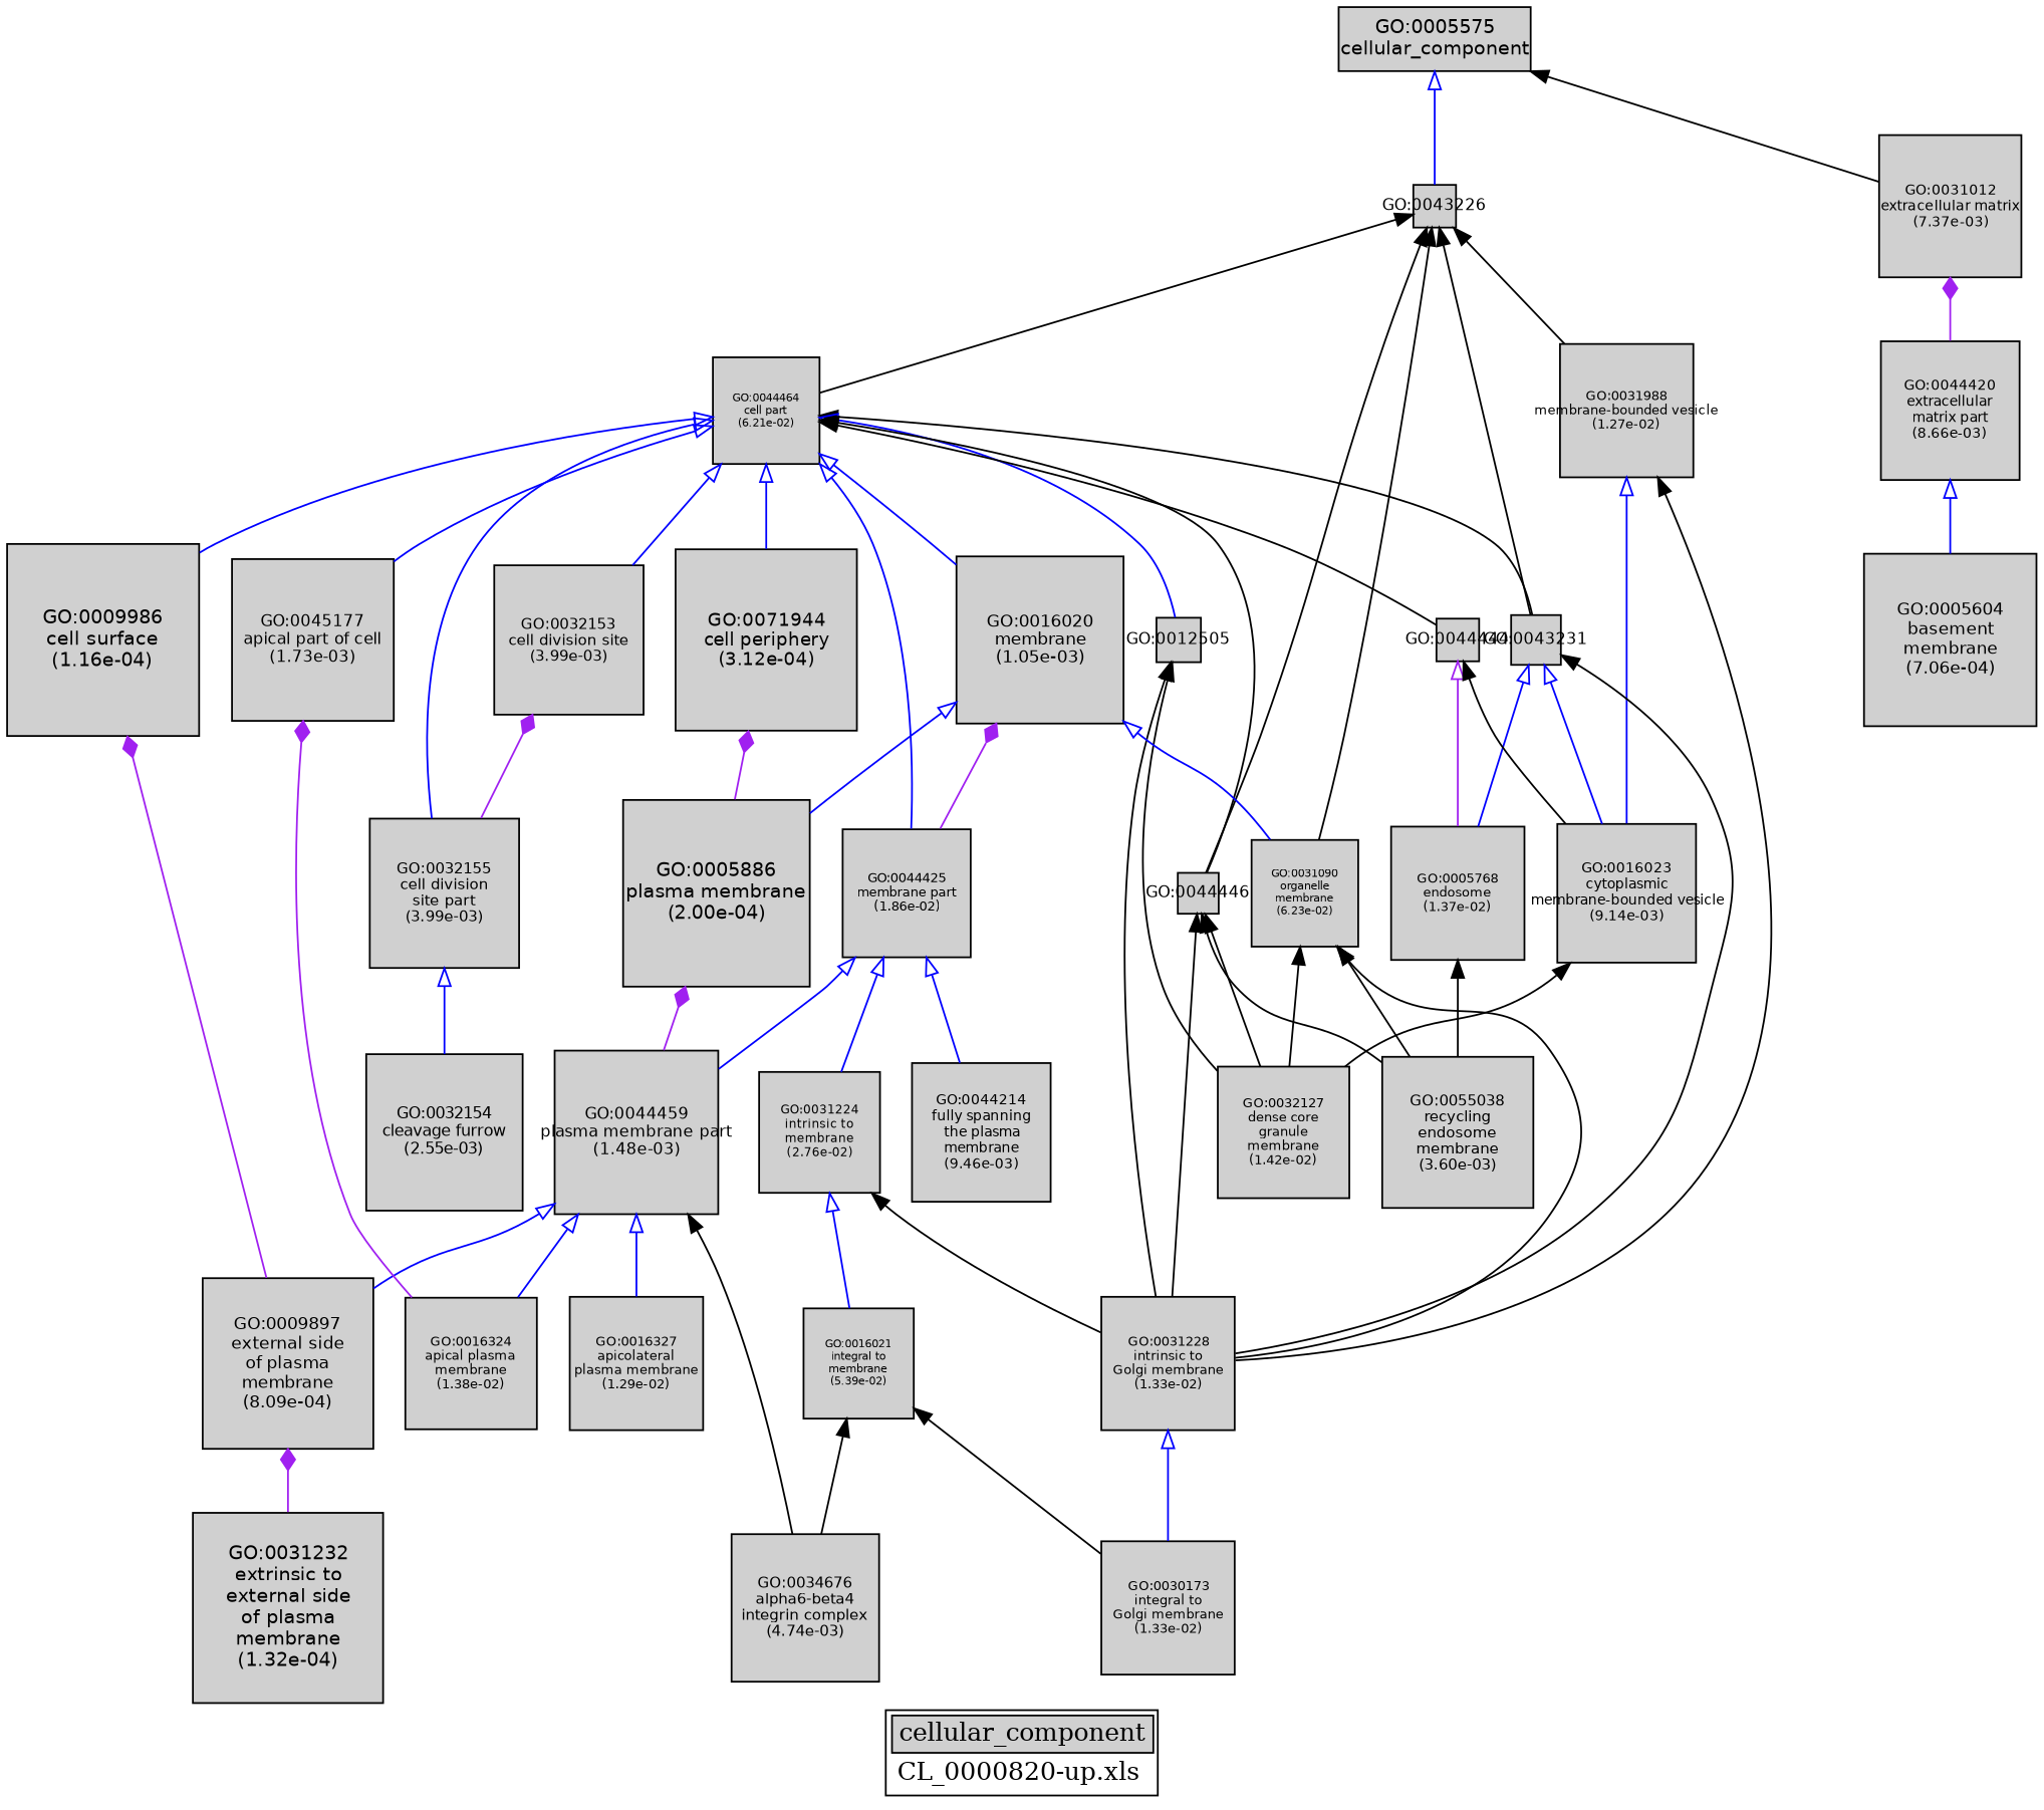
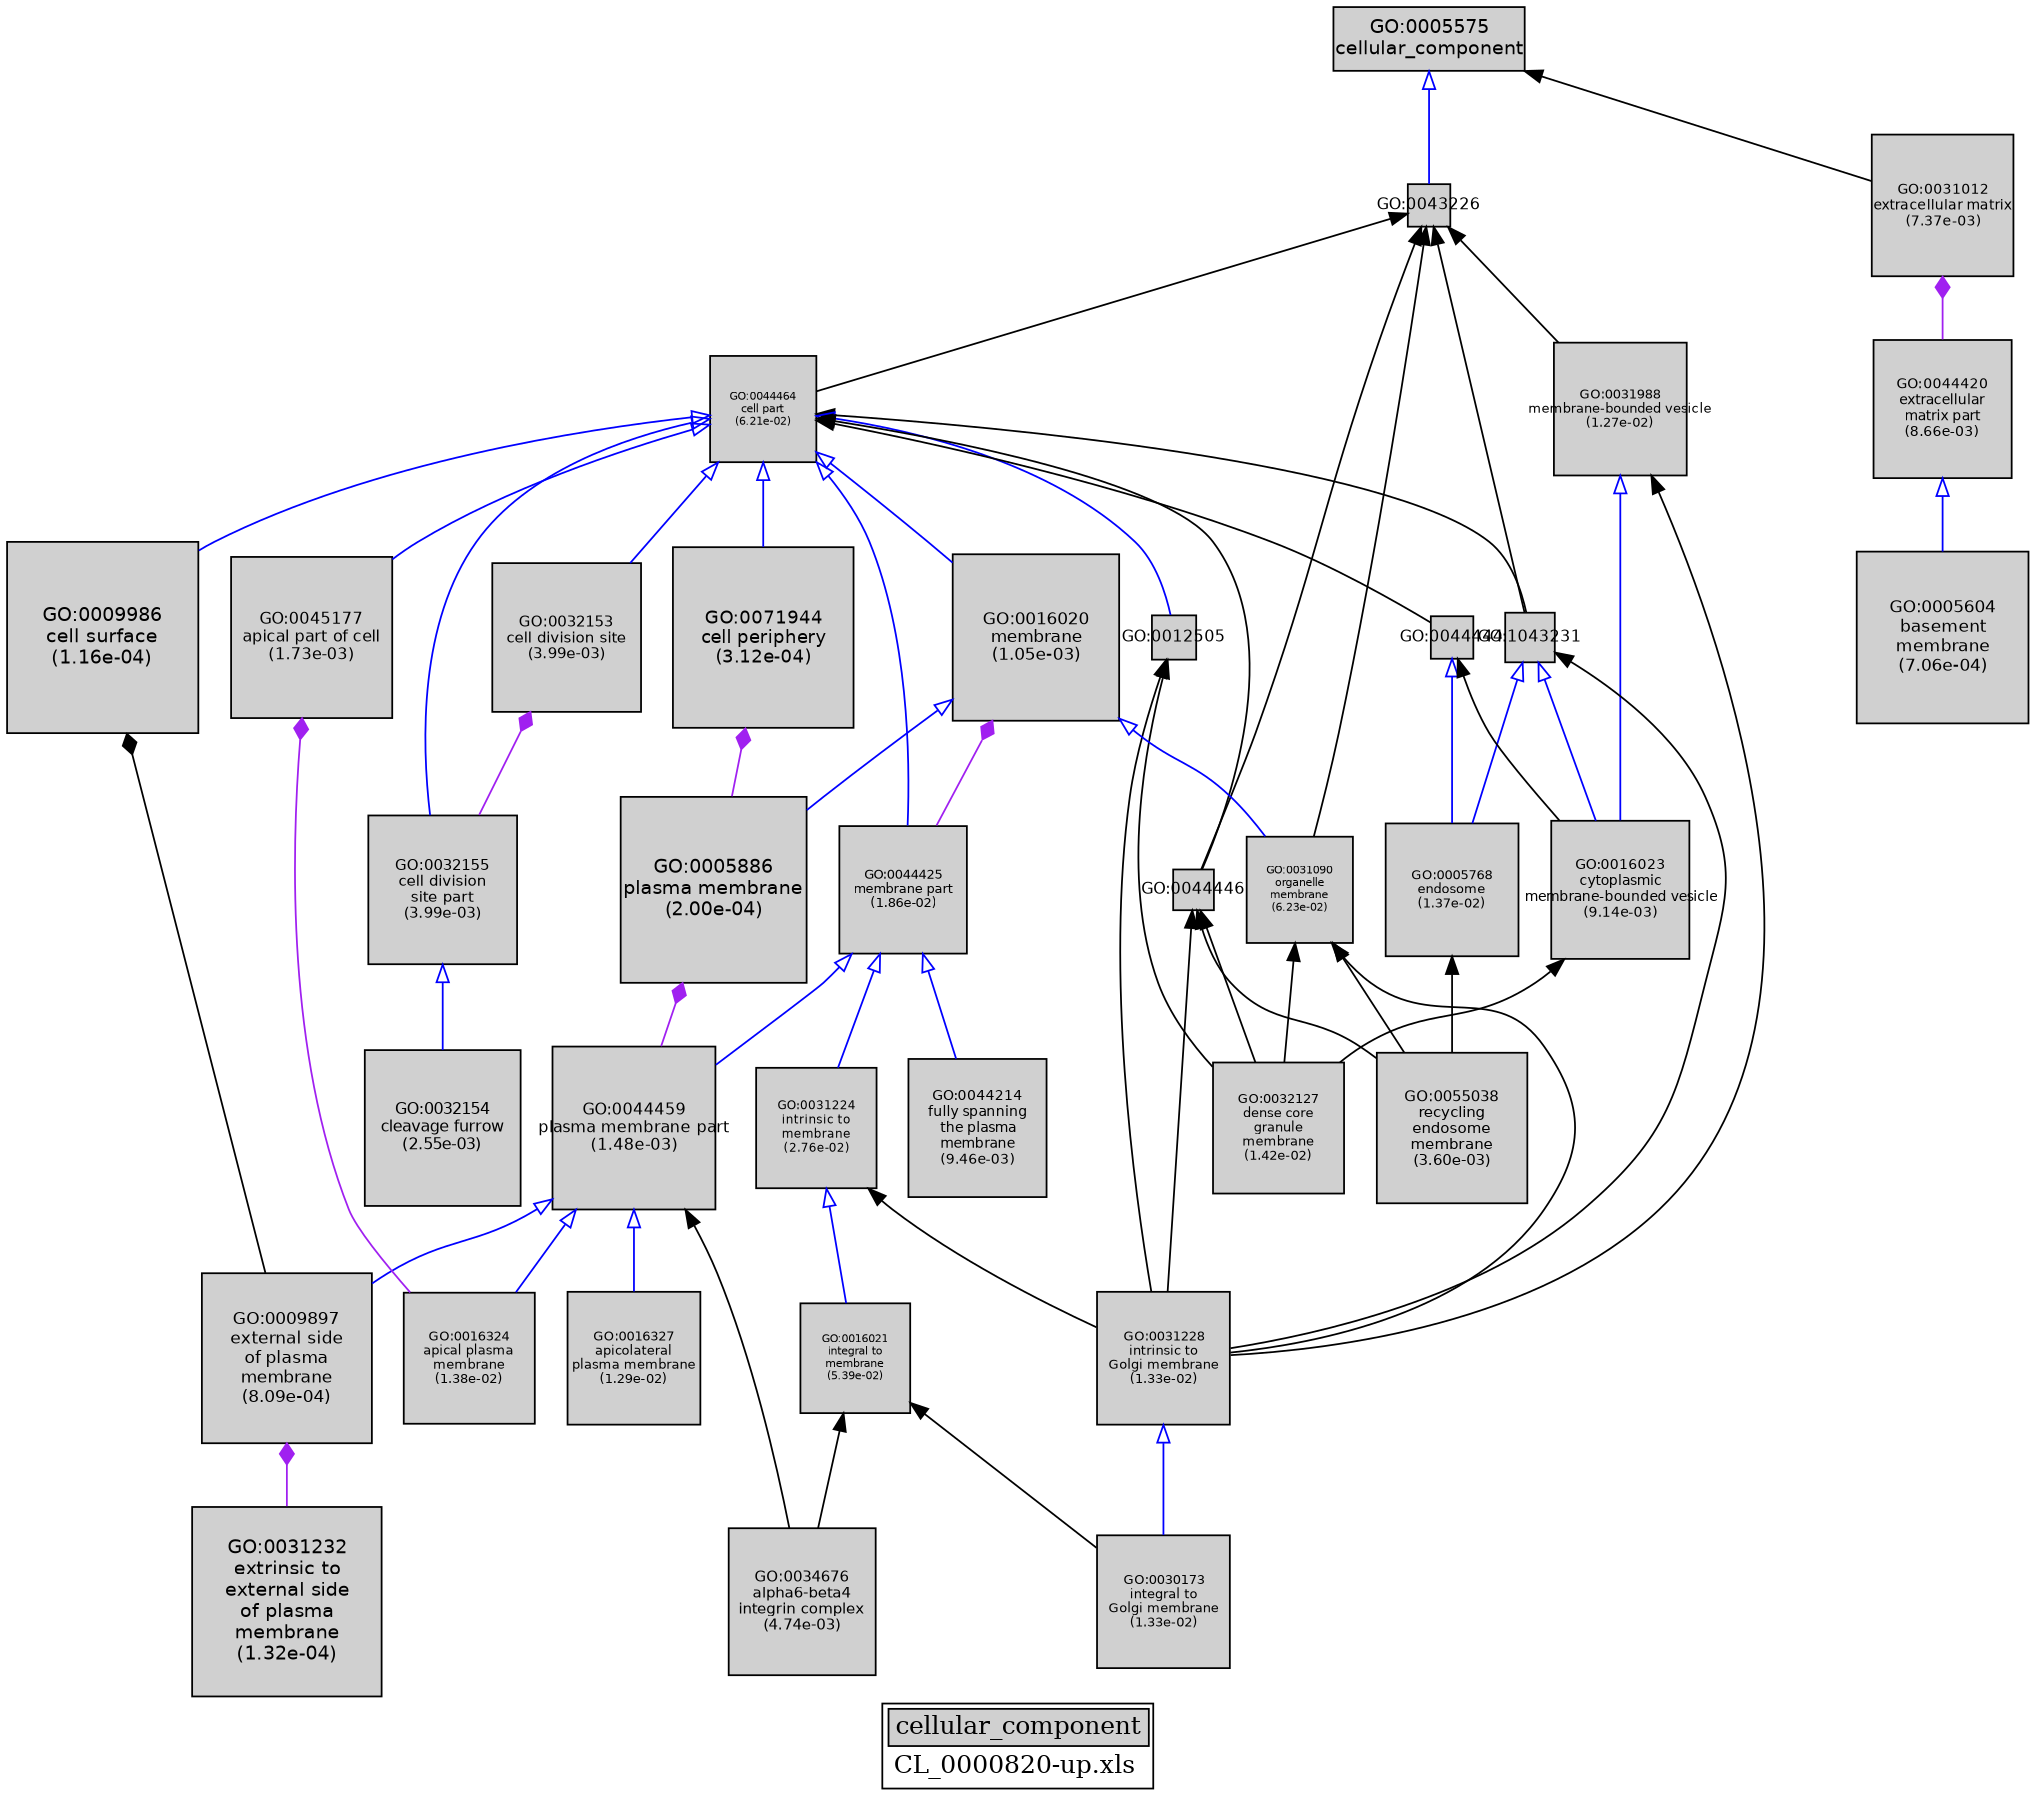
  digraph {
    bgcolor="#FFFFFF"
    label=<<TABLE COLOR="black" BGCOLOR="white"><TR><TD COLSPAN="2" BGCOLOR="#D0D0D0"><FONT COLOR="black">cellular_component</FONT></TD></TR><TR><TD BORDER="0">CL_0000820-up.xls</TD></TR></TABLE>>
    node [color=black fillcolor="#D0D0D0" fixedsize=true fontcolor=black fontname=Helvetica fontsize=9 shape=box style=filled]
    edge [dir=back weight=1]
    n1 [fontsize=7.51430767299 height=1.04365384347 label=<<TABLE BORDER="0"><TR><TD>GO:0031988<BR/>membrane-bounded vesicle<BR/>(1.27e-02)</TD></TR></TABLE>> width=1.04365384347]
    n2 [fontsize=7.47693957105 height=1.03846382931 label=<<TABLE BORDER="0"><TR><TD>GO:0031228<BR/>intrinsic to<BR/>Golgi membrane<BR/>(1.33e-02)</TD></TR></TABLE>> width=1.03846382931]
    n3 [fontsize=8.31217151115 height=1.15446826544 label=<<TABLE BORDER="0"><TR><TD>GO:0034676<BR/>alpha6-beta4<BR/>integrin complex<BR/>(4.74e-03)</TD></TR></TABLE>> width=1.15446826544]
    n4 [fontsize=6.01015810308 height=0.834744180983 label=<<TABLE BORDER="0"><TR><TD>GO:0044464<BR/>cell part<BR/>(6.21e-02)</TD></TR></TABLE>> width=0.834744180983]
    "GO:0043226" [height=0.334790569971 width=0.334790569971]
    n6 [fontsize=8.52183052804 height=1.18358757334 label=<<TABLE BORDER="0"><TR><TD>GO:0055038<BR/>recycling<BR/>endosome<BR/>membrane<BR/>(3.60e-03)</TD></TR></TABLE>> width=1.18358757334]
    n7 [fontsize=7.96437089275 height=1.10616262399 label=<<TABLE BORDER="0"><TR><TD>GO:0031012<BR/>extracellular matrix<BR/>(7.37e-03)</TD></TR></TABLE>> width=1.10616262399]
-   "GO:0043231" [height=0.392413238534 width=0.392413238534]
+   "GO:0043231" [height=0.392413238534 width=0.392413238534 label="GO:1043231"]
    n9 [fontsize=9.57883018797 height=1.33039308166 label=<<TABLE BORDER="0"><TR><TD>GO:0009897<BR/>external side<BR/>of plasma<BR/>membrane<BR/>(8.09e-04)</TD></TR></TABLE>> width=1.33039308166]
    "GO:0012505" [height=0.354090344551 width=0.354090344551]
    n11 [fontsize=6.00800964097 height=0.834445783469 label=<<TABLE BORDER="0"><TR><TD>GO:0031090<BR/>organelle<BR/>membrane<BR/>(6.23e-02)</TD></TR></TABLE>> width=0.834445783469]
    n12 [fontsize=7.45026888748 height=1.03475956771 label=<<TABLE BORDER="0"><TR><TD>GO:0005768<BR/>endosome<BR/>(1.37e-02)</TD></TR></TABLE>> width=1.03475956771]
    n13 [fontsize=7.44391360662 height=1.03387688981 label=<<TABLE BORDER="0"><TR><TD>GO:0016324<BR/>apical plasma<BR/>membrane<BR/>(1.38e-02)</TD></TR></TABLE>> width=1.03387688981]
    n14 [fontsize=9.1658381493 height=1.27303307629 label=<<TABLE BORDER="0"><TR><TD>GO:0044459<BR/>plasma membrane part<BR/>(1.48e-03)</TD></TR></TABLE>> width=1.27303307629]
    n15 [fontsize=9.05680579721 height=1.25788969406 label=<<TABLE BORDER="0"><TR><TD>GO:0045177<BR/>apical part of cell<BR/>(1.73e-03)</TD></TR></TABLE>> width=1.25788969406]
    n16 [fontsize=10.7217124799 height=1.48912673332 label=<<TABLE BORDER="0"><TR><TD>GO:0031232<BR/>extrinsic to<BR/>external side<BR/>of plasma<BR/>membrane<BR/>(1.32e-04)</TD></TR></TABLE>> width=1.48912673332]
    n17 [fontsize=10.8 height=1.5 label=<<TABLE BORDER="0"><TR><TD>GO:0009986<BR/>cell surface<BR/>(1.16e-04)</TD></TR></TABLE>> width=1.5]
    "GO:0044444" [height=0.326992023325 width=0.326992023325]
    n19 [fontsize=10.4721830471 height=1.45446986765 label=<<TABLE BORDER="0"><TR><TD>GO:0005886<BR/>plasma membrane<BR/>(2.00e-04)</TD></TR></TABLE>> width=1.45446986765]
    n20 [fontsize=10.1958456563 height=1.41608967449 label=<<TABLE BORDER="0"><TR><TD>GO:0071944<BR/>cell periphery<BR/>(3.12e-04)</TD></TR></TABLE>> width=1.41608967449]
    n21 [fontsize=7.18365424804 height=0.997729756672 label=<<TABLE BORDER="0"><TR><TD>GO:0044425<BR/>membrane part<BR/>(1.86e-02)</TD></TR></TABLE>> width=0.997729756672]
    n22 [fontsize=8.44457331598 height=1.172857405 label=<<TABLE BORDER="0"><TR><TD>GO:0032153<BR/>cell division site<BR/>(3.99e-03)</TD></TR></TABLE>> width=1.172857405]
    n23 [fontsize=8.44457331598 height=1.172857405 label=<<TABLE BORDER="0"><TR><TD>GO:0032155<BR/>cell division<BR/>site part<BR/>(3.99e-03)</TD></TR></TABLE>> width=1.172857405]
    n24 [fontsize=7.79006135346 height=1.08195296576 label=<<TABLE BORDER="0"><TR><TD>GO:0016023<BR/>cytoplasmic<BR/>membrane-bounded vesicle<BR/>(9.14e-03)</TD></TR></TABLE>> width=1.08195296576]
    n25 [fontsize=7.47693957105 height=1.03846382931 label=<<TABLE BORDER="0"><TR><TD>GO:0030173<BR/>integral to<BR/>Golgi membrane<BR/>(1.33e-02)</TD></TR></TABLE>> width=1.03846382931]
    n26 [fontsize=9.40419003176 height=1.30613750441 label=<<TABLE BORDER="0"><TR><TD>GO:0016020<BR/>membrane<BR/>(1.05e-03)</TD></TR></TABLE>> width=1.30613750441]
    n27 [fontsize=10.8 label=<<TABLE BORDER="0"><TR><TD>GO:0005575<BR/>cellular_component</TD></TR></TABLE>> width=1.5]
    "GO:0044446" [height=0.325342322487 width=0.325342322487]
    n29 [fontsize=7.83406603501 height=1.08806472708 label=<<TABLE BORDER="0"><TR><TD>GO:0044420<BR/>extracellular<BR/>matrix part<BR/>(8.66e-03)</TD></TR></TABLE>> width=1.08806472708]
    n30 [fontsize=6.82135485142 height=0.94741039603 label=<<TABLE BORDER="0"><TR><TD>GO:0031224<BR/>intrinsic to<BR/>membrane<BR/>(2.76e-02)</TD></TR></TABLE>> width=0.94741039603]
    n31 [fontsize=7.76147796435 height=1.0779830506 label=<<TABLE BORDER="0"><TR><TD>GO:0044214<BR/>fully spanning<BR/>the plasma<BR/>membrane<BR/>(9.46e-03)</TD></TR></TABLE>> width=1.0779830506]
    n32 [fontsize=7.42125903534 height=1.03073042157 label=<<TABLE BORDER="0"><TR><TD>GO:0032127<BR/>dense core<BR/>granule<BR/>membrane<BR/>(1.42e-02)</TD></TR></TABLE>> width=1.03073042157]
    n33 [fontsize=8.77735243942 height=1.2190767277 label=<<TABLE BORDER="0"><TR><TD>GO:0032154<BR/>cleavage furrow<BR/>(2.55e-03)</TD></TR></TABLE>> width=1.2190767277]
    n34 [fontsize=6.16062346001 height=0.855642147224 label=<<TABLE BORDER="0"><TR><TD>GO:0016021<BR/>integral to<BR/>membrane<BR/>(5.39e-02)</TD></TR></TABLE>> width=0.855642147224]
    n35 [fontsize=7.50104036536 height=1.04181116185 label=<<TABLE BORDER="0"><TR><TD>GO:0016327<BR/>apicolateral<BR/>plasma membrane<BR/>(1.29e-02)</TD></TR></TABLE>> width=1.04181116185]
    n36 [fontsize=9.66914658924 height=1.34293702628 label=<<TABLE BORDER="0"><TR><TD>GO:0005604<BR/>basement<BR/>membrane<BR/>(7.06e-04)</TD></TR></TABLE>> width=1.34293702628]
    subgraph sub_1 {
      n1
      n2
      n3
      n4
      "GO:0043226"
      n6
      n7
      "GO:0043231"
      n9
      "GO:0012505"
      n11
      n12
      n13
      n14
      n15
      n16
      n17
      "GO:0044444"
      n19
      n20
      n21
      n22
      n23
      n24
      n25
      n26
      n27
      "GO:0044446"
      n29
      n30
      n31
      n32
      n33
      n34
      n35
      n36
    }
    subgraph sub_2 {
      n3
      n6
      "GO:0044446"
      n32
      subgraph sub_3 {
        subgraph sub_4 {
        }
        subgraph sub_5 {
        }
      }
      subgraph sub_6 {
        n7
        n9
        n13
        n14
        n15
        n16
        n17
        n19
        n20
        n21
        n22
        n23
        n26
        n29
      }
      subgraph sub_7 {
        n1
        n2
        n4
        "GO:0043226"
        "GO:0043231"
        n9
        "GO:0012505"
        n11
        n12
        n13
        n14
        n15
        n17
        "GO:0044444"
        n19
        n20
        n21
        n22
        n23
        n24
        n25
        n26
        n27
        n29
        n30
        n31
        n33
        n34
        n35
        n36
      }
    }
    n1 -> n2
    n1 -> n24 [arrowtail=empty color=blue weight=5.0]
    n2 -> n25 [arrowtail=empty color=blue weight=5.0]
    n4 -> "GO:0043231"
    n4 -> "GO:0012505" [arrowtail=empty color=blue weight=5.0]
    n4 -> n15 [arrowtail=empty color=blue weight=5.0]
    n4 -> n17 [arrowtail=empty color=blue weight=5.0]
    n4 -> "GO:0044444"
    n4 -> n20 [arrowtail=empty color=blue weight=5.0]
    n4 -> n21 [arrowtail=empty color=blue weight=5.0]
    n4 -> n22 [arrowtail=empty color=blue weight=5.0]
    n4 -> n23 [arrowtail=empty color=blue weight=5.0]
    n4 -> n26 [arrowtail=empty color=blue weight=5.0]
    n4 -> "GO:0044446"
    "GO:0043226" -> n1
    "GO:0043226" -> n4
    "GO:0043226" -> "GO:0043231"
    "GO:0043226" -> n11
    "GO:0043226" -> "GO:0044446"
    n7 -> n29 [arrowtail=diamond color=purple weight=2.5]
    "GO:0043231" -> n2
    "GO:0043231" -> n12 [arrowtail=empty color=blue weight=5.0]
    "GO:0043231" -> n24 [arrowtail=empty color=blue weight=5.0]
    n9 -> n16 [arrowtail=diamond color=purple weight=2.5]
    "GO:0012505" -> n2
    "GO:0012505" -> n32
    n11 -> n2
    n11 -> n6
    n11 -> n32
    n12 -> n6
    n14 -> n3
    n14 -> n9 [arrowtail=empty color=blue weight=5.0]
    n14 -> n13 [arrowtail=empty color=blue weight=5.0]
    n14 -> n35 [arrowtail=empty color=blue weight=5.0]
    n15 -> n13 [arrowtail=diamond color=purple weight=2.5]
-   n17 -> n9 [arrowtail=diamond color=purple weight=2.5]
-   "GO:0044444" -> n12 [arrowtail=empty color=purple weight=5.0]
+   n17 -> n9 [arrowtail=diamond color=black weight=2.5]
+   "GO:0044444" -> n12 [arrowtail=empty color=blue weight=5.0]
    "GO:0044444" -> n24
    n19 -> n14 [arrowtail=diamond color=purple weight=2.5]
    n20 -> n19 [arrowtail=diamond color=purple weight=2.5]
    n21 -> n14 [arrowtail=empty color=blue weight=5.0]
    n21 -> n30 [arrowtail=empty color=blue weight=5.0]
    n21 -> n31 [arrowtail=empty color=blue weight=5.0]
    n22 -> n23 [arrowtail=diamond color=purple weight=2.5]
    n23 -> n33 [arrowtail=empty color=blue weight=5.0]
    n24 -> n32
    n26 -> n11 [arrowtail=empty color=blue weight=5.0]
    n26 -> n19 [arrowtail=empty color=blue weight=5.0]
    n26 -> n21 [arrowtail=diamond color=purple weight=2.5]
    n27 -> "GO:0043226" [arrowtail=empty color=blue weight=5.0]
    n27 -> n7
    "GO:0044446" -> n2
    "GO:0044446" -> n6
    "GO:0044446" -> n32
    n29 -> n36 [arrowtail=empty color=blue weight=5.0]
    n30 -> n2
    n30 -> n34 [arrowtail=empty color=blue weight=5.0]
    n34 -> n3
    n34 -> n25
  }
